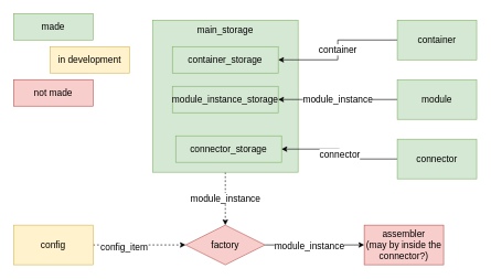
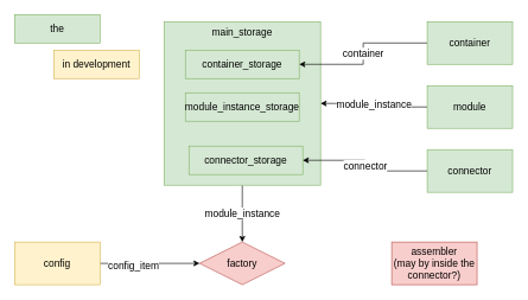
  <mxCell id="0" />
  <mxCell id="1" parent="0" />
- <mxCell id="2" value="module_instance" style="edgeStyle=orthogonalEdgeStyle;rounded=0;orthogonalLoop=1;jettySize=auto;html=1;exitX=0.5;exitY=1;exitDx=0;exitDy=0;entryX=0.5;entryY=0;entryDx=0;entryDy=0;align=center;fontSize=14;dashed=1;" parent="1" source="3" target="15" edge="1"><mxGeometry relative="1" as="geometry" /></mxCell>
+ <mxCell id="2" value="module_instance" style="edgeStyle=orthogonalEdgeStyle;rounded=0;orthogonalLoop=1;jettySize=auto;html=1;exitX=0.5;exitY=1;exitDx=0;exitDy=0;entryX=0.5;entryY=0;entryDx=0;entryDy=0;align=center;fontSize=14;" parent="1" source="3" target="15" edge="1"><mxGeometry relative="1" as="geometry" /></mxCell>
  <mxCell id="3" value="main_storage" style="rounded=0;whiteSpace=wrap;html=1;align=center;verticalAlign=top;fontSize=14;fillColor=#d5e8d4;strokeColor=#82b366;" parent="1" vertex="1"><mxGeometry x="230" y="30" width="220" height="230" as="geometry" /></mxCell>
  <mxCell id="4" value="container_storage" style="rounded=0;whiteSpace=wrap;html=1;align=center;fontSize=14;fillColor=#d5e8d4;strokeColor=#82b366;" parent="1" vertex="1"><mxGeometry x="260" y="70" width="160" height="40" as="geometry" /></mxCell>
  <mxCell id="5" value="module_instance_storage" style="rounded=0;whiteSpace=wrap;html=1;align=center;fontSize=14;fillColor=#d5e8d4;strokeColor=#82b366;" parent="1" vertex="1"><mxGeometry x="260" y="130" width="160" height="40" as="geometry" /></mxCell>
  <mxCell id="6" value="connector_storage" style="rounded=0;whiteSpace=wrap;html=1;align=center;fontSize=14;fillColor=#d5e8d4;strokeColor=#82b366;" parent="1" vertex="1"><mxGeometry x="265" y="205" width="160" height="40" as="geometry" /></mxCell>
  <mxCell id="7" value="container" style="edgeStyle=orthogonalEdgeStyle;rounded=0;orthogonalLoop=1;jettySize=auto;html=1;entryX=1;entryY=0.5;entryDx=0;entryDy=0;align=center;fontSize=14;" parent="1" source="8" target="4" edge="1"><mxGeometry relative="1" as="geometry" /></mxCell>
  <mxCell id="8" value="container" style="rounded=0;whiteSpace=wrap;html=1;align=center;fontSize=14;fillColor=#d5e8d4;strokeColor=#82b366;" parent="1" vertex="1"><mxGeometry x="600" y="30" width="120" height="60" as="geometry" /></mxCell>
- <mxCell id="9" value="module_instance" style="edgeStyle=orthogonalEdgeStyle;rounded=0;orthogonalLoop=1;jettySize=auto;html=1;exitX=0;exitY=0.5;exitDx=0;exitDy=0;entryX=1;entryY=0.5;entryDx=0;entryDy=0;align=center;fontSize=14;" parent="1" source="10" target="5" edge="1"><mxGeometry relative="1" as="geometry" /></mxCell>
+ <mxCell id="9" value="module_instance" style="edgeStyle=orthogonalEdgeStyle;rounded=0;orthogonalLoop=1;jettySize=auto;html=1;exitX=0;exitY=0.5;exitDx=0;exitDy=0;align=center;fontSize=14;" parent="1" source="10" target="3" edge="1"><mxGeometry relative="1" as="geometry" /></mxCell>
  <mxCell id="10" value="module" style="rounded=0;whiteSpace=wrap;html=1;align=center;fontSize=14;fillColor=#d5e8d4;strokeColor=#82b366;" parent="1" vertex="1"><mxGeometry x="600" y="120" width="120" height="60" as="geometry" /></mxCell>
  <mxCell id="11" value="connector" style="edgeStyle=orthogonalEdgeStyle;rounded=0;orthogonalLoop=1;jettySize=auto;html=1;exitX=0;exitY=0.5;exitDx=0;exitDy=0;entryX=1;entryY=0.5;entryDx=0;entryDy=0;align=center;fontSize=14;" parent="1" source="12" target="6" edge="1"><mxGeometry relative="1" as="geometry" /></mxCell>
  <mxCell id="12" value="connector" style="rounded=0;whiteSpace=wrap;html=1;align=center;fontSize=14;fillColor=#d5e8d4;strokeColor=#82b366;" parent="1" vertex="1"><mxGeometry x="600" y="210" width="120" height="60" as="geometry" /></mxCell>
- <mxCell id="13" style="edgeStyle=orthogonalEdgeStyle;rounded=0;orthogonalLoop=1;jettySize=auto;html=1;exitX=1;exitY=0.5;exitDx=0;exitDy=0;entryX=0;entryY=0.5;entryDx=0;entryDy=0;align=center;fontSize=14;" parent="1" source="15" target="16" edge="1"><mxGeometry relative="1" as="geometry" /></mxCell>
- <mxCell id="14" value="module_instance" style="edgeLabel;html=1;align=center;verticalAlign=middle;resizable=0;points=[];fontSize=14;" parent="13" vertex="1" connectable="0"><mxGeometry x="-0.114" y="-1" relative="1" as="geometry"><mxPoint as="offset" /></mxGeometry></mxCell>
  <mxCell id="15" value="factory" style="rhombus;whiteSpace=wrap;html=1;align=center;fontSize=14;fillColor=#f8cecc;strokeColor=#b85450;" parent="1" vertex="1"><mxGeometry x="280" y="340" width="120" height="60" as="geometry" /></mxCell>
  <mxCell id="16" value="&lt;div style=&quot;font-size: 14px&quot;&gt;assembler&lt;/div&gt;&lt;div style=&quot;font-size: 14px&quot;&gt;(may by inside the connector?)&lt;br&gt;&lt;/div&gt;" style="rounded=0;whiteSpace=wrap;html=1;align=center;fontSize=14;fillColor=#f8cecc;strokeColor=#b85450;" parent="1" vertex="1"><mxGeometry x="550" y="340" width="120" height="60" as="geometry" /></mxCell>
- <mxCell id="17" style="edgeStyle=orthogonalEdgeStyle;rounded=0;orthogonalLoop=1;jettySize=auto;html=1;exitX=1;exitY=0.5;exitDx=0;exitDy=0;entryX=0;entryY=0.5;entryDx=0;entryDy=0;align=center;fontSize=14;dashed=1;" parent="1" source="19" target="15" edge="1"><mxGeometry relative="1" as="geometry" /></mxCell>
+ <mxCell id="17" style="edgeStyle=orthogonalEdgeStyle;rounded=0;orthogonalLoop=1;jettySize=auto;html=1;exitX=1;exitY=0.5;exitDx=0;exitDy=0;entryX=0;entryY=0.5;entryDx=0;entryDy=0;align=center;fontSize=14;" parent="1" source="19" target="15" edge="1"><mxGeometry relative="1" as="geometry" /></mxCell>
  <mxCell id="18" value="config_item" style="edgeLabel;html=1;align=center;verticalAlign=middle;resizable=0;points=[];fontSize=14;" parent="17" vertex="1" connectable="0"><mxGeometry x="-0.339" y="-2" relative="1" as="geometry"><mxPoint as="offset" /></mxGeometry></mxCell>
  <mxCell id="19" value="config" style="rounded=0;whiteSpace=wrap;html=1;align=center;fontSize=14;fillColor=#fff2cc;strokeColor=#d6b656;" parent="1" vertex="1"><mxGeometry x="20" y="340" width="120" height="60" as="geometry" /></mxCell>
- <mxCell id="20" value="made" style="rounded=0;whiteSpace=wrap;html=1;fontSize=14;fillColor=#d5e8d4;strokeColor=#82b366;" vertex="1" parent="1"><mxGeometry x="20" y="20" width="120" height="40" as="geometry" /></mxCell>
+ <mxCell id="20" value="the" style="rounded=0;whiteSpace=wrap;html=1;fontSize=14;fillColor=#d5e8d4;strokeColor=#82b366;" vertex="1" parent="1"><mxGeometry x="20" y="20" width="120" height="40" as="geometry" /></mxCell>
  <mxCell id="21" value="in development" style="rounded=0;whiteSpace=wrap;html=1;fontSize=14;fillColor=#fff2cc;strokeColor=#d6b656;" vertex="1" parent="1"><mxGeometry x="75" y="70" width="120" height="40" as="geometry" /></mxCell>
- <mxCell id="22" value="not made" style="rounded=0;whiteSpace=wrap;html=1;fontSize=14;fillColor=#f8cecc;strokeColor=#b85450;" vertex="1" parent="1"><mxGeometry x="20" y="120" width="120" height="40" as="geometry" /></mxCell>
